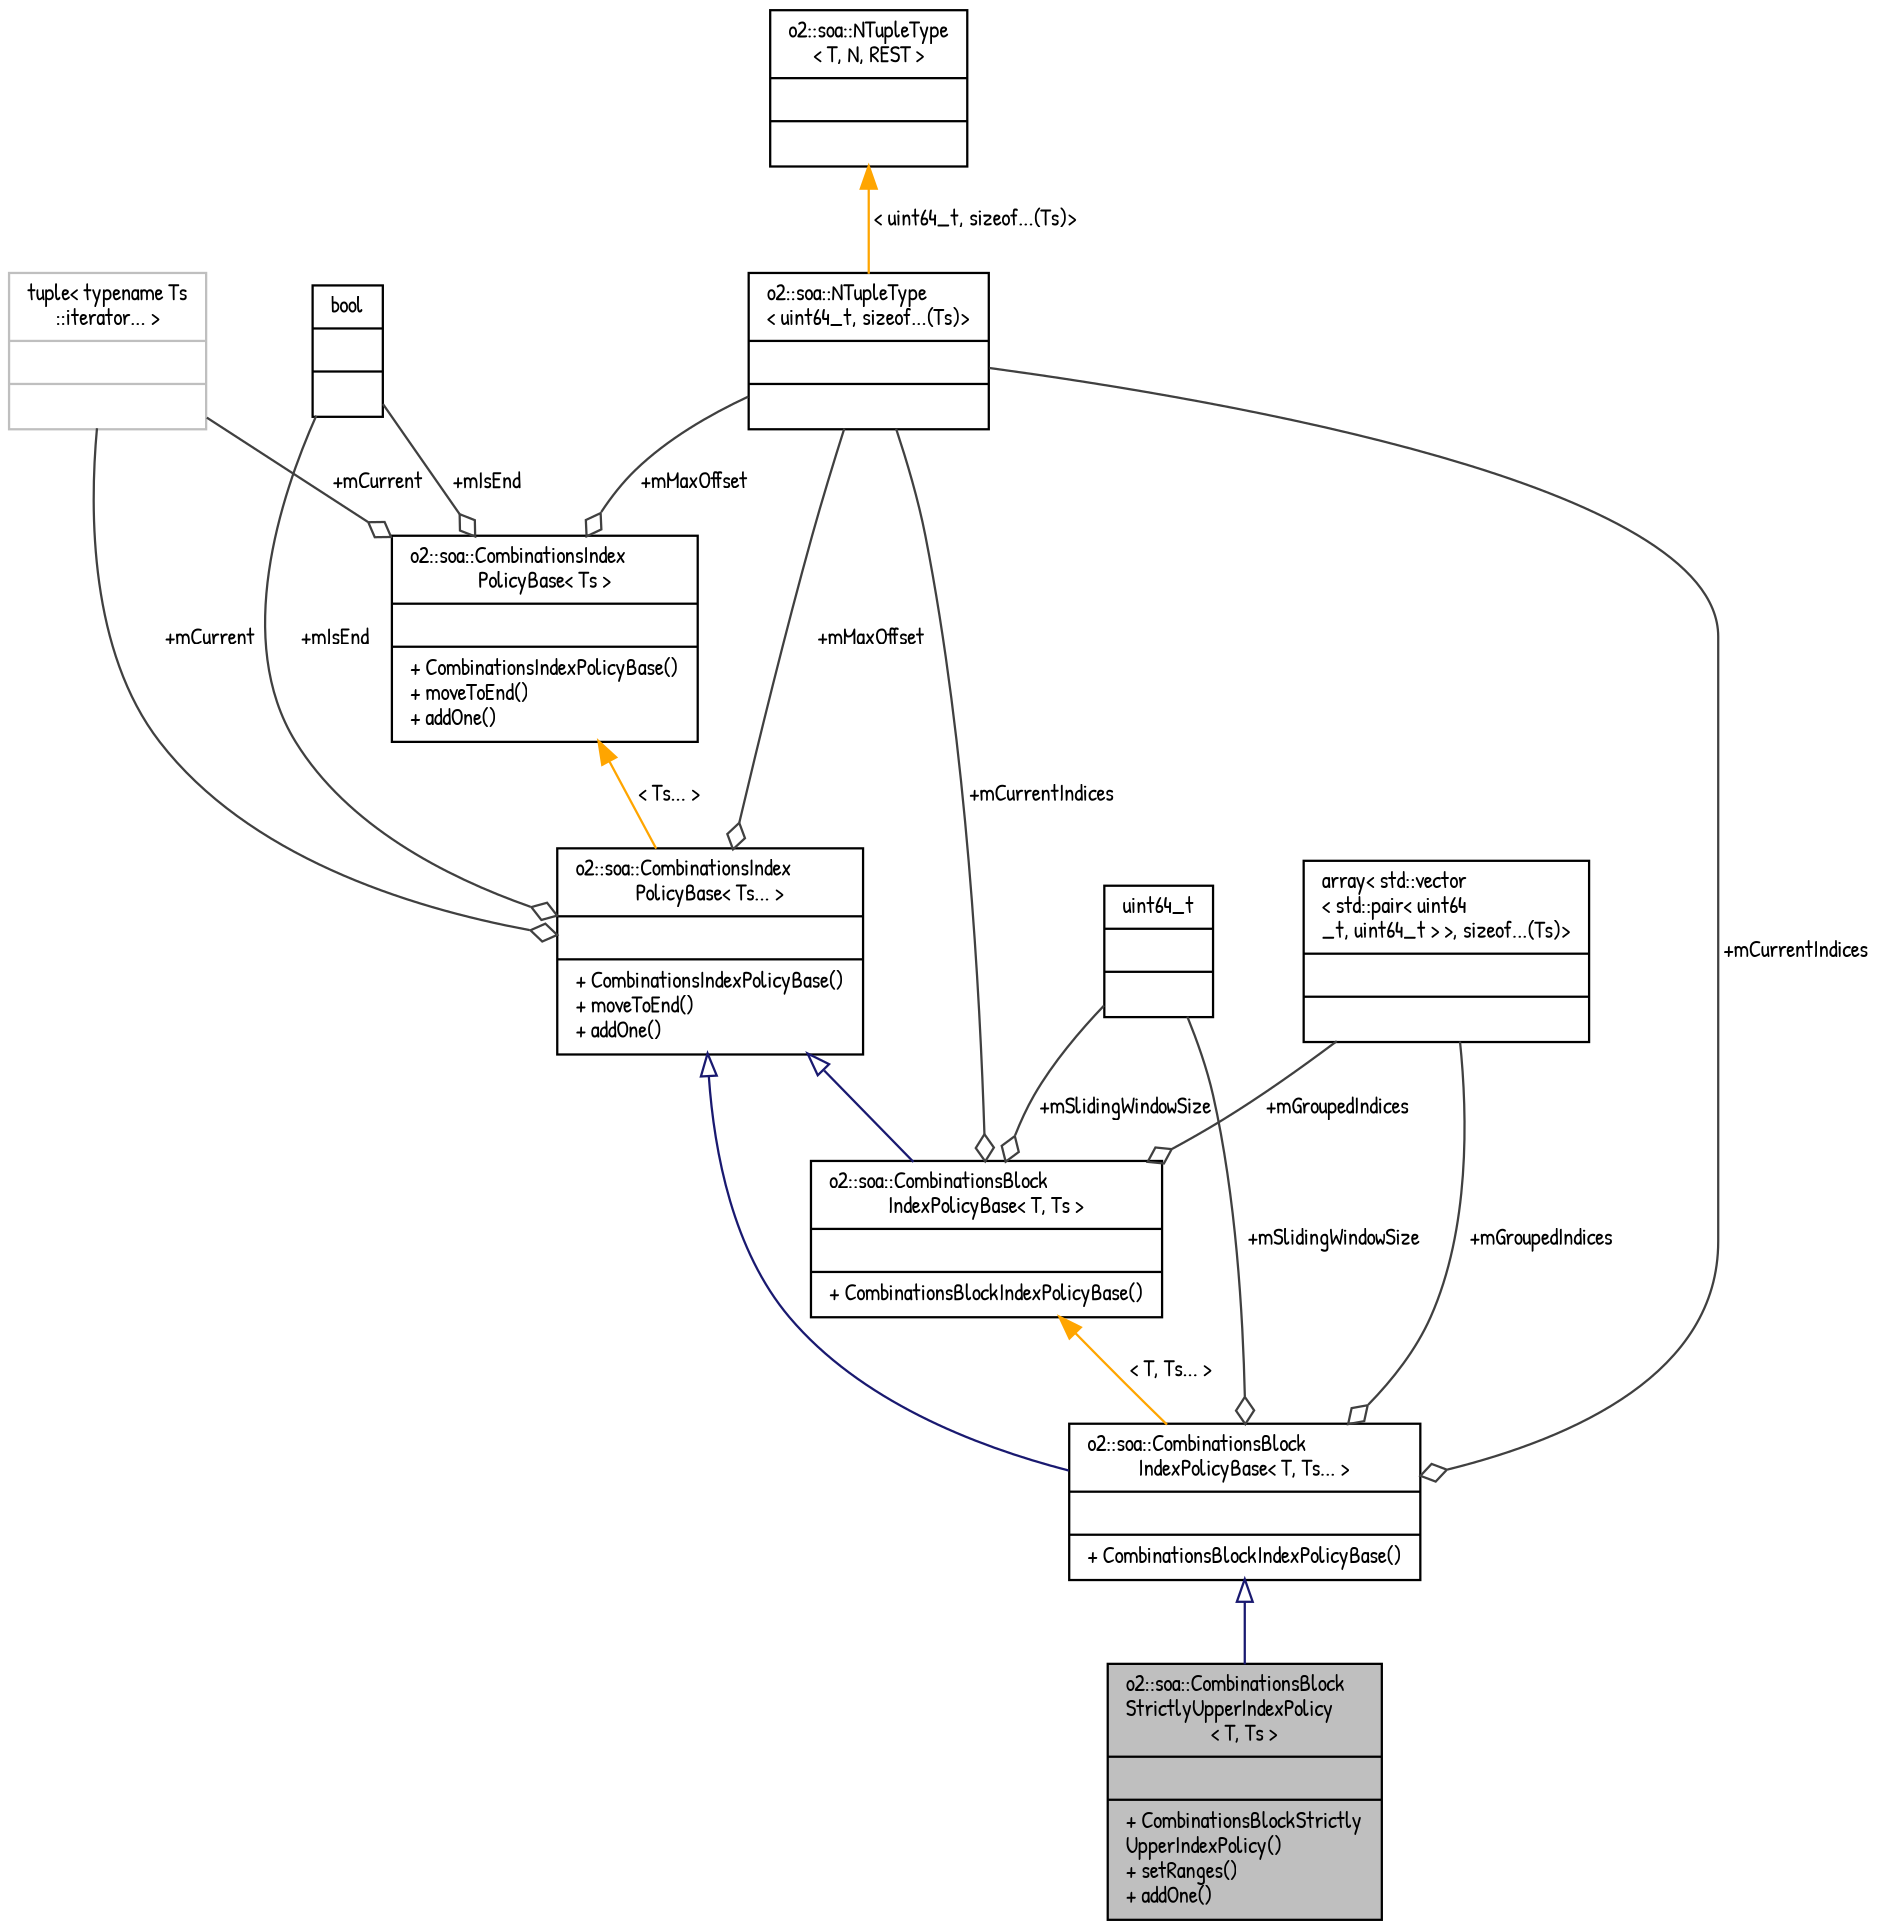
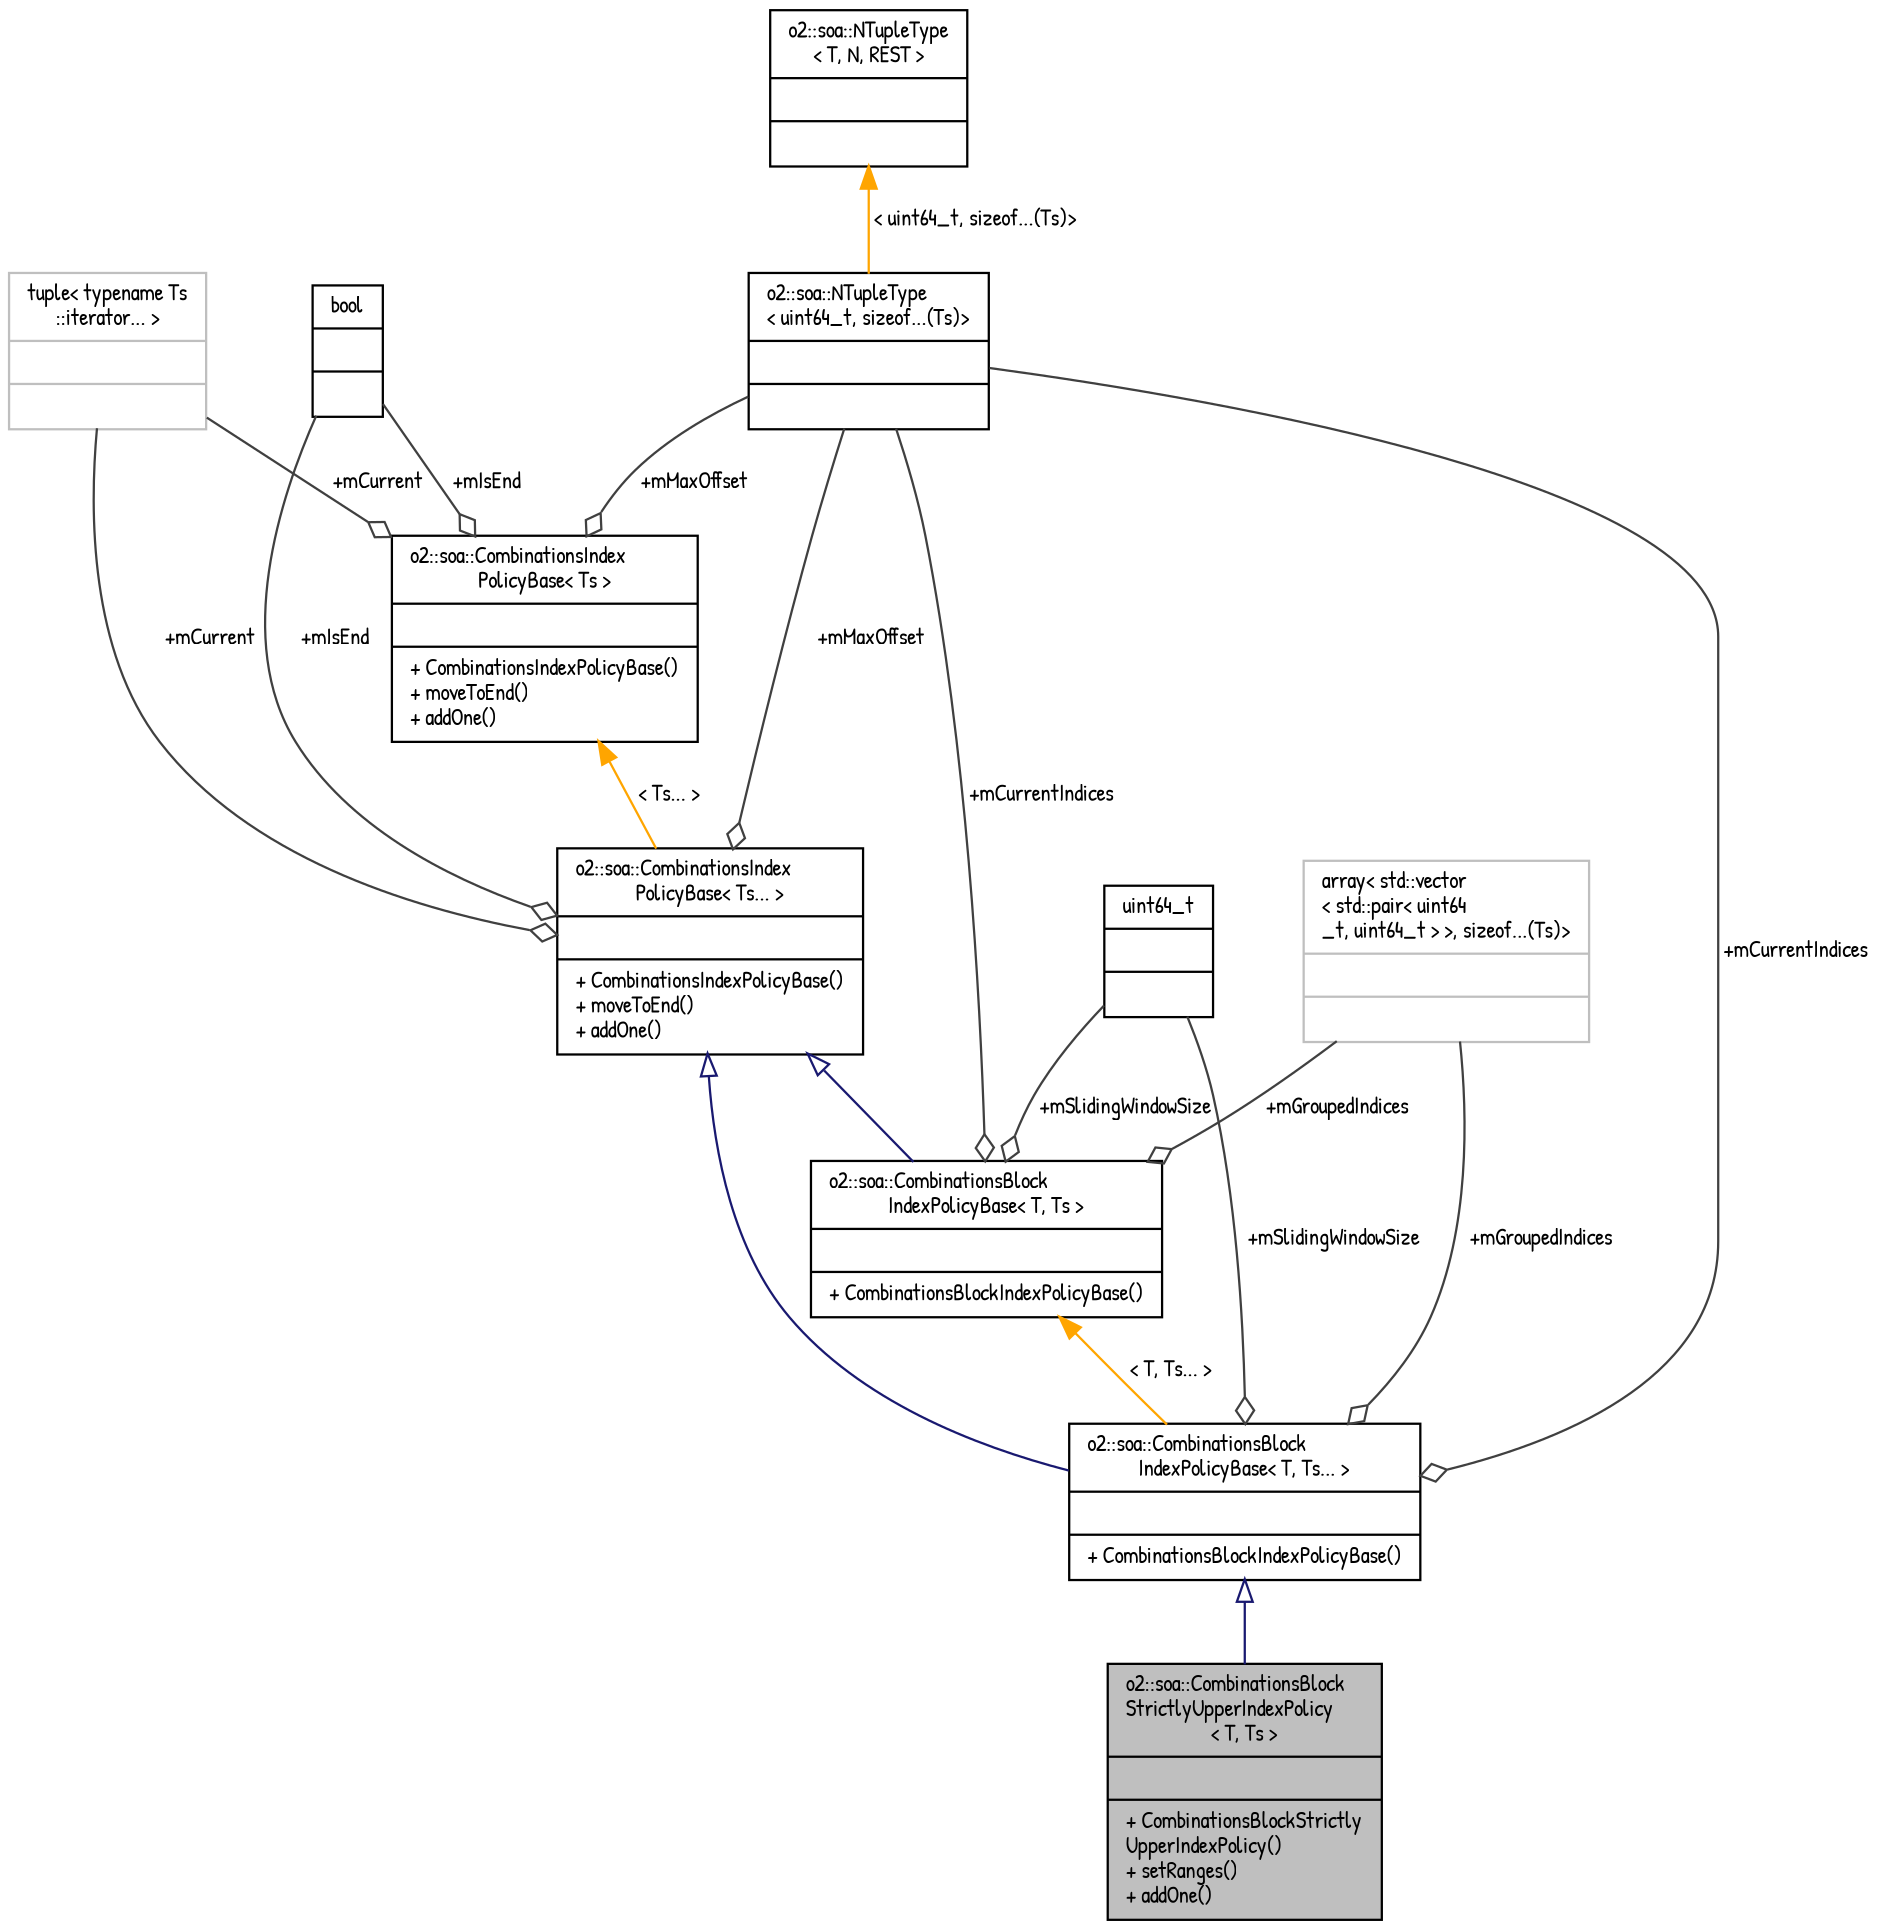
  digraph {
    fontname="Patrick Hand"
    node [color=black fontname="Patrick Hand" fontsize=10 shape=record]
    edge [color=grey25 fontname="Patrick Hand" fontsize=10 labelfontname=Helvetica labelfontsize=10 style=solid arrowhead=odiamond]
    n1 [fillcolor=grey75 fontcolor=black height=0.2 label="{o2::soa::CombinationsBlock\lStrictlyUpperIndexPolicy\l\< T, Ts \>\n||+ CombinationsBlockStrictly\lUpperIndexPolicy()\l+ setRanges()\l+ addOne()\l}" style=filled width=0.4]
    n2 [height=0.2 label="{o2::soa::CombinationsBlock\lIndexPolicyBase\< T, Ts... \>\n||+ CombinationsBlockIndexPolicyBase()\l}" width=0.4]
    n3 [height=0.2 label="{o2::soa::CombinationsIndex\lPolicyBase\< Ts... \>\n||+ CombinationsIndexPolicyBase()\l+ moveToEnd()\l+ addOne()\l}" width=0.4]
    n4 [height=0.2 label="{o2::soa::CombinationsBlock\lIndexPolicyBase\< T, Ts \>\n||+ CombinationsBlockIndexPolicyBase()\l}" width=0.4]
    n5 [color=grey75 height=0.2 label="{tuple\< typename Ts\l::iterator... \>\n||}" width=0.4]
    n6 [height=0.2 label="{o2::soa::CombinationsIndex\lPolicyBase\< Ts \>\n||+ CombinationsIndexPolicyBase()\l+ moveToEnd()\l+ addOne()\l}" width=0.4]
    n7 [height=0.2 label="{bool\n||}" width=0.4]
    n8 [height=0.2 label="{o2::soa::NTupleType\l\< uint64_t, sizeof...(Ts)\>\n||}" width=0.4]
    n9 [height=0.2 label="{o2::soa::NTupleType\l\< T, N, REST \>\n||}" width=0.4]
    n10 [height=0.2 label="{uint64_t\n||}" width=0.4]
-   n11 [height=0.2 label="{array\< std::vector\l\< std::pair\< uint64\l_t, uint64_t \> \>, sizeof...(Ts)\>\n||}" width=0.4]
+   n11 [color=grey75 height=0.2 label="{array\< std::vector\l\< std::pair\< uint64\l_t, uint64_t \> \>, sizeof...(Ts)\>\n||}" width=0.4]
    n2 -> n1 [arrowtail=onormal color=midnightblue dir=back arrowhead=""]
    n3 -> n2 [arrowtail=onormal color=midnightblue dir=back arrowhead=""]
    n3 -> n4 [arrowtail=onormal color=midnightblue dir=back arrowhead=""]
    n4 -> n2 [color=orange dir=back label=" \< T, Ts... \>" arrowhead=""]
    n5 -> n3 [label=" +mCurrent"]
    n5 -> n6 [label=" +mCurrent"]
    n6 -> n3 [color=orange dir=back label=" \< Ts... \>" arrowhead=""]
    n7 -> n3 [label=" +mIsEnd"]
    n7 -> n6 [label=" +mIsEnd"]
    n8 -> n2 [label=" +mCurrentIndices"]
    n8 -> n3 [label=" +mMaxOffset"]
    n8 -> n4 [label=" +mCurrentIndices"]
    n8 -> n6 [label=" +mMaxOffset"]
    n9 -> n8 [color=orange dir=back label=" \< uint64_t, sizeof...(Ts)\>" arrowhead=""]
    n10 -> n2 [label=" +mSlidingWindowSize"]
    n10 -> n4 [label=" +mSlidingWindowSize"]
    n11 -> n2 [label=" +mGroupedIndices"]
    n11 -> n4 [label=" +mGroupedIndices"]
  }
